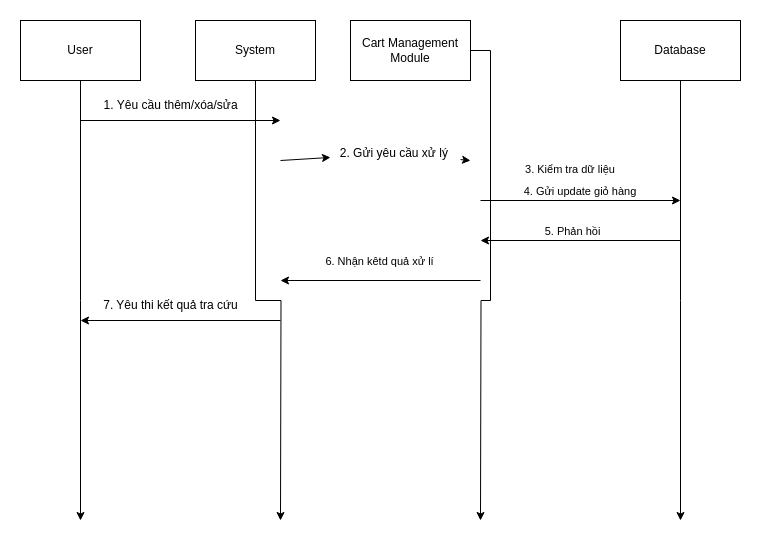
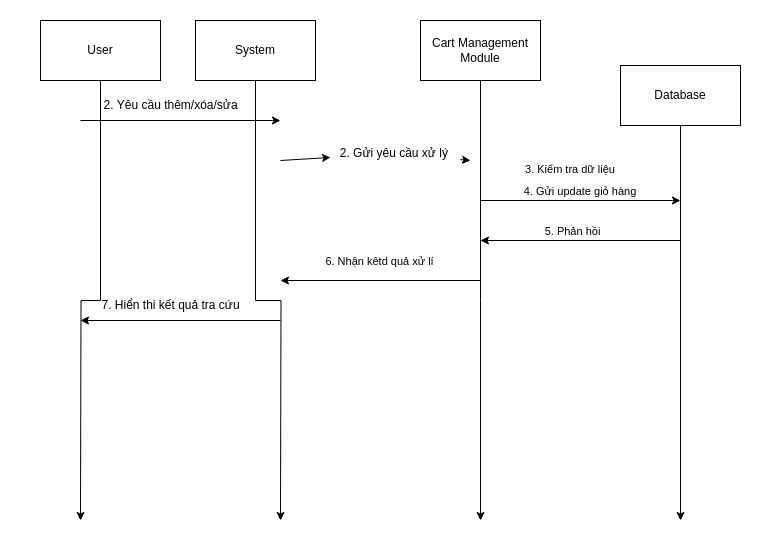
  <mxCell id="0" />
  <mxCell id="1" parent="0" />
  <mxCell id="2" style="edgeStyle=orthogonalEdgeStyle;rounded=0;orthogonalLoop=1;jettySize=auto;html=1;" edge="1" parent="1" source="3"><mxGeometry relative="1" as="geometry"><mxPoint x="80" y="520" as="targetPoint" /></mxGeometry></mxCell>
- <mxCell id="3" value="User" style="rounded=0;whiteSpace=wrap;html=1;" vertex="1" parent="1"><mxGeometry x="20" y="20" width="120" height="60" as="geometry" /></mxCell>
+ <mxCell id="3" value="User" style="rounded=0;whiteSpace=wrap;html=1;" vertex="1" parent="1"><mxGeometry x="40" y="20" width="120" height="60" as="geometry" /></mxCell>
  <mxCell id="4" style="edgeStyle=orthogonalEdgeStyle;rounded=0;orthogonalLoop=1;jettySize=auto;html=1;" edge="1" parent="1" source="5"><mxGeometry relative="1" as="geometry"><mxPoint x="280" y="520" as="targetPoint" /></mxGeometry></mxCell>
  <mxCell id="5" value="System" style="rounded=0;whiteSpace=wrap;html=1;" vertex="1" parent="1"><mxGeometry x="195" y="20" width="120" height="60" as="geometry" /></mxCell>
  <mxCell id="6" style="edgeStyle=orthogonalEdgeStyle;rounded=0;orthogonalLoop=1;jettySize=auto;html=1;" edge="1" parent="1" source="7"><mxGeometry relative="1" as="geometry"><mxPoint x="480" y="520" as="targetPoint" /></mxGeometry></mxCell>
- <mxCell id="7" value="Cart Management Module" style="rounded=0;whiteSpace=wrap;html=1;" vertex="1" parent="1"><mxGeometry x="350" y="20" width="120" height="60" as="geometry" /></mxCell>
+ <mxCell id="7" value="Cart Management Module" style="rounded=0;whiteSpace=wrap;html=1;" vertex="1" parent="1"><mxGeometry x="420" y="20" width="120" height="60" as="geometry" /></mxCell>
  <mxCell id="8" style="edgeStyle=orthogonalEdgeStyle;rounded=0;orthogonalLoop=1;jettySize=auto;html=1;" edge="1" parent="1" source="9"><mxGeometry relative="1" as="geometry"><mxPoint x="680" y="520" as="targetPoint" /></mxGeometry></mxCell>
- <mxCell id="9" value="Database" style="rounded=0;whiteSpace=wrap;html=1;" vertex="1" parent="1"><mxGeometry x="620" y="20" width="120" height="60" as="geometry" /></mxCell>
+ <mxCell id="9" value="Database" style="rounded=0;whiteSpace=wrap;html=1;" vertex="1" parent="1"><mxGeometry x="620" y="65" width="120" height="60" as="geometry" /></mxCell>
  <mxCell id="10" value="" style="endArrow=classic;html=1;rounded=0;" edge="1" parent="1"><mxGeometry width="50" height="50" relative="1" as="geometry"><mxPoint x="80" y="120" as="sourcePoint" /><mxPoint x="280" y="120" as="targetPoint" /></mxGeometry></mxCell>
  <mxCell id="11" value="" style="endArrow=classic;html=1;rounded=0;" edge="1" parent="1" source="17"><mxGeometry width="50" height="50" relative="1" as="geometry"><mxPoint x="280" y="160" as="sourcePoint" /><mxPoint x="470" y="160" as="targetPoint" /></mxGeometry></mxCell>
  <mxCell id="12" value="" style="endArrow=classic;html=1;rounded=0;" edge="1" parent="1"><mxGeometry width="50" height="50" relative="1" as="geometry"><mxPoint x="480" y="200" as="sourcePoint" /><mxPoint x="680" y="200" as="targetPoint" /></mxGeometry></mxCell>
  <mxCell id="13" value="3.&amp;nbsp;Kiểm tra dữ liệu&amp;nbsp;" style="edgeLabel;html=1;align=center;verticalAlign=middle;resizable=0;points=[];" vertex="1" connectable="0" parent="12"><mxGeometry x="-0.352" y="1" relative="1" as="geometry"><mxPoint x="25" y="-31" as="offset" /></mxGeometry></mxCell>
  <mxCell id="14" value="4.&amp;nbsp;Gửi update giỏ hàng&amp;nbsp;" style="edgeLabel;html=1;align=center;verticalAlign=middle;resizable=0;points=[];" vertex="1" connectable="0" parent="12"><mxGeometry x="-0.442" relative="1" as="geometry"><mxPoint x="44" y="-10" as="offset" /></mxGeometry></mxCell>
- <mxCell id="15" value="1.&amp;nbsp;Yêu cầu thêm/xóa/sửa" style="text;html=1;align=center;verticalAlign=middle;resizable=0;points=[];autosize=1;strokeColor=none;fillColor=none;" vertex="1" parent="1"><mxGeometry x="90" y="90" width="160" height="30" as="geometry" /></mxCell>
+ <mxCell id="15" value="2.&amp;nbsp;Yêu cầu thêm/xóa/sửa" style="text;html=1;align=center;verticalAlign=middle;resizable=0;points=[];autosize=1;strokeColor=none;fillColor=none;" vertex="1" parent="1"><mxGeometry x="90" y="90" width="160" height="30" as="geometry" /></mxCell>
  <mxCell id="16" value="" style="endArrow=classic;html=1;rounded=0;" edge="1" parent="1" target="17"><mxGeometry width="50" height="50" relative="1" as="geometry"><mxPoint x="280" y="160" as="sourcePoint" /><mxPoint x="470" y="160" as="targetPoint" /></mxGeometry></mxCell>
  <mxCell id="17" value="2.&amp;nbsp;Gửi yêu cầu xử lý&amp;nbsp;" style="text;html=1;align=center;verticalAlign=middle;resizable=0;points=[];autosize=1;strokeColor=none;fillColor=none;" vertex="1" parent="1"><mxGeometry x="330" y="138" width="130" height="30" as="geometry" /></mxCell>
  <mxCell id="18" value="" style="endArrow=classic;html=1;rounded=0;" edge="1" parent="1"><mxGeometry width="50" height="50" relative="1" as="geometry"><mxPoint x="680" y="240" as="sourcePoint" /><mxPoint x="480" y="240" as="targetPoint" /></mxGeometry></mxCell>
  <mxCell id="19" value="5. Phản hồi" style="edgeLabel;html=1;align=center;verticalAlign=middle;resizable=0;points=[];" vertex="1" connectable="0" parent="18"><mxGeometry x="0.092" y="-2" relative="1" as="geometry"><mxPoint y="-8" as="offset" /></mxGeometry></mxCell>
  <mxCell id="20" value="" style="endArrow=classic;html=1;rounded=0;" edge="1" parent="1"><mxGeometry width="50" height="50" relative="1" as="geometry"><mxPoint x="480" y="280" as="sourcePoint" /><mxPoint x="280" y="280" as="targetPoint" /></mxGeometry></mxCell>
  <mxCell id="21" value="6. Nhận kêtd quả xử lí" style="edgeLabel;html=1;align=center;verticalAlign=middle;resizable=0;points=[];" vertex="1" connectable="0" parent="20"><mxGeometry x="0.423" y="2" relative="1" as="geometry"><mxPoint x="40" y="-22" as="offset" /></mxGeometry></mxCell>
  <mxCell id="22" value="" style="endArrow=classic;html=1;rounded=0;" edge="1" parent="1"><mxGeometry width="50" height="50" relative="1" as="geometry"><mxPoint x="280" y="320" as="sourcePoint" /><mxPoint x="80" y="320" as="targetPoint" /></mxGeometry></mxCell>
- <mxCell id="23" value="7. Yêu thi kết quả tra cứu" style="text;html=1;align=center;verticalAlign=middle;resizable=0;points=[];autosize=1;strokeColor=none;fillColor=none;" vertex="1" parent="1"><mxGeometry x="90" y="290" width="160" height="30" as="geometry" /></mxCell>
+ <mxCell id="23" value="7. Hiển thi kết quả tra cứu" style="text;html=1;align=center;verticalAlign=middle;resizable=0;points=[];autosize=1;strokeColor=none;fillColor=none;" vertex="1" parent="1"><mxGeometry x="90" y="290" width="160" height="30" as="geometry" /></mxCell>
